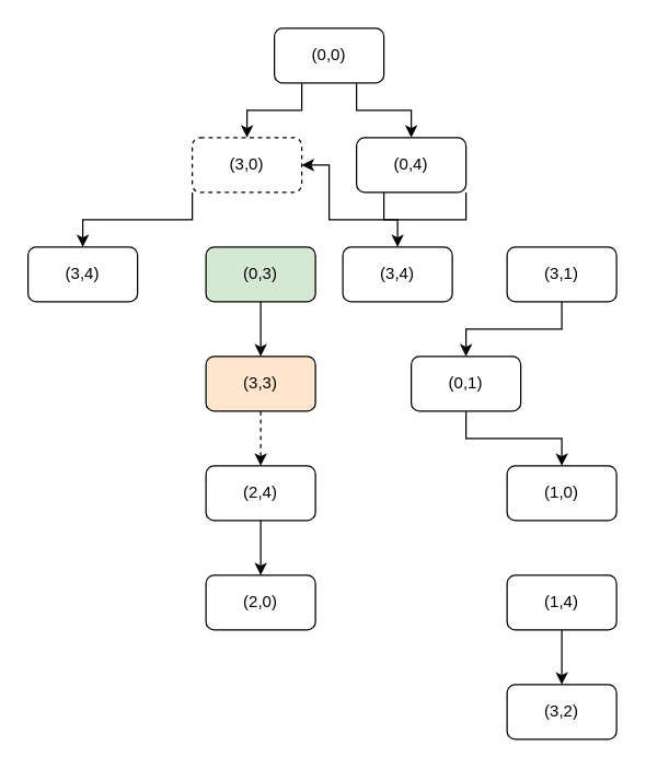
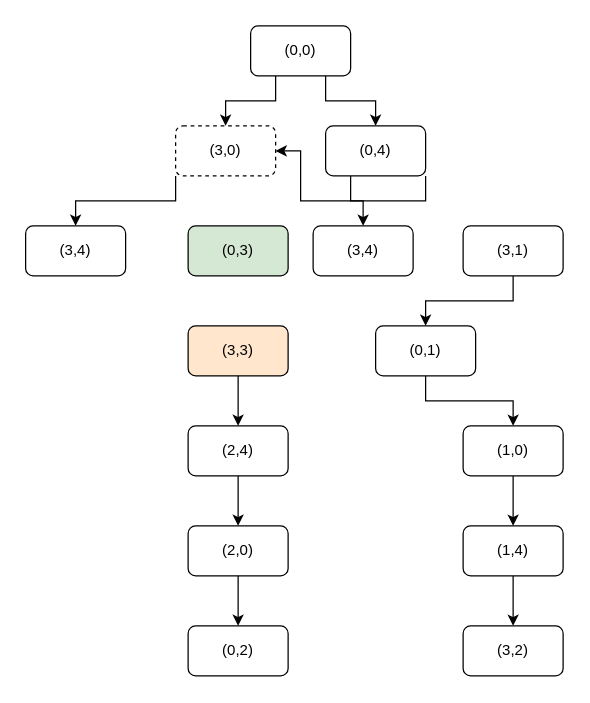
  <mxCell id="0" />
  <mxCell id="1" parent="0" />
  <mxCell id="2" style="edgeStyle=orthogonalEdgeStyle;rounded=0;orthogonalLoop=1;jettySize=auto;html=1;exitX=0.25;exitY=1;exitDx=0;exitDy=0;" edge="1" parent="1" source="4" target="6"><mxGeometry relative="1" as="geometry" /></mxCell>
  <mxCell id="3" style="edgeStyle=orthogonalEdgeStyle;rounded=0;orthogonalLoop=1;jettySize=auto;html=1;exitX=0.75;exitY=1;exitDx=0;exitDy=0;entryX=0.5;entryY=0;entryDx=0;entryDy=0;" edge="1" parent="1" source="4" target="9"><mxGeometry relative="1" as="geometry" /></mxCell>
  <mxCell id="4" value="(0,0)" style="rounded=1;whiteSpace=wrap;html=1;" vertex="1" parent="1"><mxGeometry x="200" y="20" width="80" height="40" as="geometry" /></mxCell>
  <mxCell id="5" style="edgeStyle=orthogonalEdgeStyle;rounded=0;orthogonalLoop=1;jettySize=auto;html=1;exitX=0;exitY=1;exitDx=0;exitDy=0;entryX=0.5;entryY=0;entryDx=0;entryDy=0;" edge="1" parent="1" source="6" target="10"><mxGeometry relative="1" as="geometry" /></mxCell>
  <mxCell id="6" value="(3,0)" style="rounded=1;whiteSpace=wrap;html=1;dashed=1;" vertex="1" parent="1"><mxGeometry x="140" y="100" width="80" height="40" as="geometry" /></mxCell>
  <mxCell id="7" style="edgeStyle=orthogonalEdgeStyle;rounded=0;orthogonalLoop=1;jettySize=auto;html=1;exitX=0.25;exitY=1;exitDx=0;exitDy=0;" edge="1" parent="1" source="9" target="13"><mxGeometry relative="1" as="geometry" /></mxCell>
  <mxCell id="8" style="edgeStyle=orthogonalEdgeStyle;rounded=0;orthogonalLoop=1;jettySize=auto;html=1;exitX=1;exitY=1;exitDx=0;exitDy=0;" edge="1" parent="1" source="9" target="6"><mxGeometry relative="1" as="geometry" /></mxCell>
  <mxCell id="9" value="(0,4)" style="rounded=1;whiteSpace=wrap;html=1;" vertex="1" parent="1"><mxGeometry x="260" y="100" width="80" height="40" as="geometry" /></mxCell>
  <mxCell id="10" value="(3,4)" style="rounded=1;whiteSpace=wrap;html=1;" vertex="1" parent="1"><mxGeometry x="20" y="180" width="80" height="40" as="geometry" /></mxCell>
- <mxCell id="11" style="edgeStyle=orthogonalEdgeStyle;rounded=0;orthogonalLoop=1;jettySize=auto;html=1;exitX=0.5;exitY=1;exitDx=0;exitDy=0;" edge="1" parent="1" source="12" target="17"><mxGeometry relative="1" as="geometry" /></mxCell>
  <mxCell id="12" value="(0,3)" style="rounded=1;whiteSpace=wrap;html=1;fillColor=#d5e8d4;" vertex="1" parent="1"><mxGeometry x="150" y="180" width="80" height="40" as="geometry" /></mxCell>
  <mxCell id="13" value="(3,4)" style="rounded=1;whiteSpace=wrap;html=1;" vertex="1" parent="1"><mxGeometry x="250" y="180" width="80" height="40" as="geometry" /></mxCell>
  <mxCell id="14" style="edgeStyle=orthogonalEdgeStyle;rounded=0;orthogonalLoop=1;jettySize=auto;html=1;exitX=0.5;exitY=1;exitDx=0;exitDy=0;" edge="1" parent="1" source="15" target="24"><mxGeometry relative="1" as="geometry" /></mxCell>
  <mxCell id="15" value="(3,1)" style="rounded=1;whiteSpace=wrap;html=1;" vertex="1" parent="1"><mxGeometry x="370" y="180" width="80" height="40" as="geometry" /></mxCell>
- <mxCell id="16" style="edgeStyle=orthogonalEdgeStyle;rounded=0;orthogonalLoop=1;jettySize=auto;html=1;exitX=0.5;exitY=1;exitDx=0;exitDy=0;dashed=1;" edge="1" parent="1" source="17" target="19"><mxGeometry relative="1" as="geometry" /></mxCell>
+ <mxCell id="16" style="edgeStyle=orthogonalEdgeStyle;rounded=0;orthogonalLoop=1;jettySize=auto;html=1;exitX=0.5;exitY=1;exitDx=0;exitDy=0;" edge="1" parent="1" source="17" target="19"><mxGeometry relative="1" as="geometry" /></mxCell>
  <mxCell id="17" value="(3,3)" style="rounded=1;whiteSpace=wrap;html=1;fillColor=#ffe6cc;" vertex="1" parent="1"><mxGeometry x="150" y="260" width="80" height="40" as="geometry" /></mxCell>
  <mxCell id="18" style="edgeStyle=orthogonalEdgeStyle;rounded=0;orthogonalLoop=1;jettySize=auto;html=1;exitX=0.5;exitY=1;exitDx=0;exitDy=0;" edge="1" parent="1" source="19" target="21"><mxGeometry relative="1" as="geometry" /></mxCell>
  <mxCell id="19" value="(2,4)" style="rounded=1;whiteSpace=wrap;html=1;" vertex="1" parent="1"><mxGeometry x="150" y="340" width="80" height="40" as="geometry" /></mxCell>
+ <mxCell id="20" style="edgeStyle=orthogonalEdgeStyle;rounded=0;orthogonalLoop=1;jettySize=auto;html=1;exitX=0.5;exitY=1;exitDx=0;exitDy=0;" edge="1" parent="1" source="21" target="22"><mxGeometry relative="1" as="geometry" /></mxCell>
  <mxCell id="21" value="(2,0)" style="rounded=1;whiteSpace=wrap;html=1;" vertex="1" parent="1"><mxGeometry x="150" y="420" width="80" height="40" as="geometry" /></mxCell>
+ <mxCell id="22" value="(0,2)" style="rounded=1;whiteSpace=wrap;html=1;" vertex="1" parent="1"><mxGeometry x="150" y="500" width="80" height="40" as="geometry" /></mxCell>
  <mxCell id="23" style="edgeStyle=orthogonalEdgeStyle;rounded=0;orthogonalLoop=1;jettySize=auto;html=1;exitX=0.5;exitY=1;exitDx=0;exitDy=0;" edge="1" parent="1" source="24" target="26"><mxGeometry relative="1" as="geometry" /></mxCell>
  <mxCell id="24" value="(0,1)" style="rounded=1;whiteSpace=wrap;html=1;" vertex="1" parent="1"><mxGeometry x="300" y="260" width="80" height="40" as="geometry" /></mxCell>
+ <mxCell id="25" style="edgeStyle=orthogonalEdgeStyle;rounded=0;orthogonalLoop=1;jettySize=auto;html=1;exitX=0.5;exitY=1;exitDx=0;exitDy=0;" edge="1" parent="1" source="26" target="28"><mxGeometry relative="1" as="geometry" /></mxCell>
  <mxCell id="26" value="(1,0)" style="rounded=1;whiteSpace=wrap;html=1;" vertex="1" parent="1"><mxGeometry x="370" y="340" width="80" height="40" as="geometry" /></mxCell>
  <mxCell id="27" style="edgeStyle=orthogonalEdgeStyle;rounded=0;orthogonalLoop=1;jettySize=auto;html=1;exitX=0.5;exitY=1;exitDx=0;exitDy=0;entryX=0.5;entryY=0;entryDx=0;entryDy=0;" edge="1" parent="1" source="28" target="29"><mxGeometry relative="1" as="geometry" /></mxCell>
  <mxCell id="28" value="(1,4)" style="rounded=1;whiteSpace=wrap;html=1;" vertex="1" parent="1"><mxGeometry x="370" y="420" width="80" height="40" as="geometry" /></mxCell>
  <mxCell id="29" value="(3,2)" style="rounded=1;whiteSpace=wrap;html=1;" vertex="1" parent="1"><mxGeometry x="370" y="500" width="80" height="40" as="geometry" /></mxCell>
